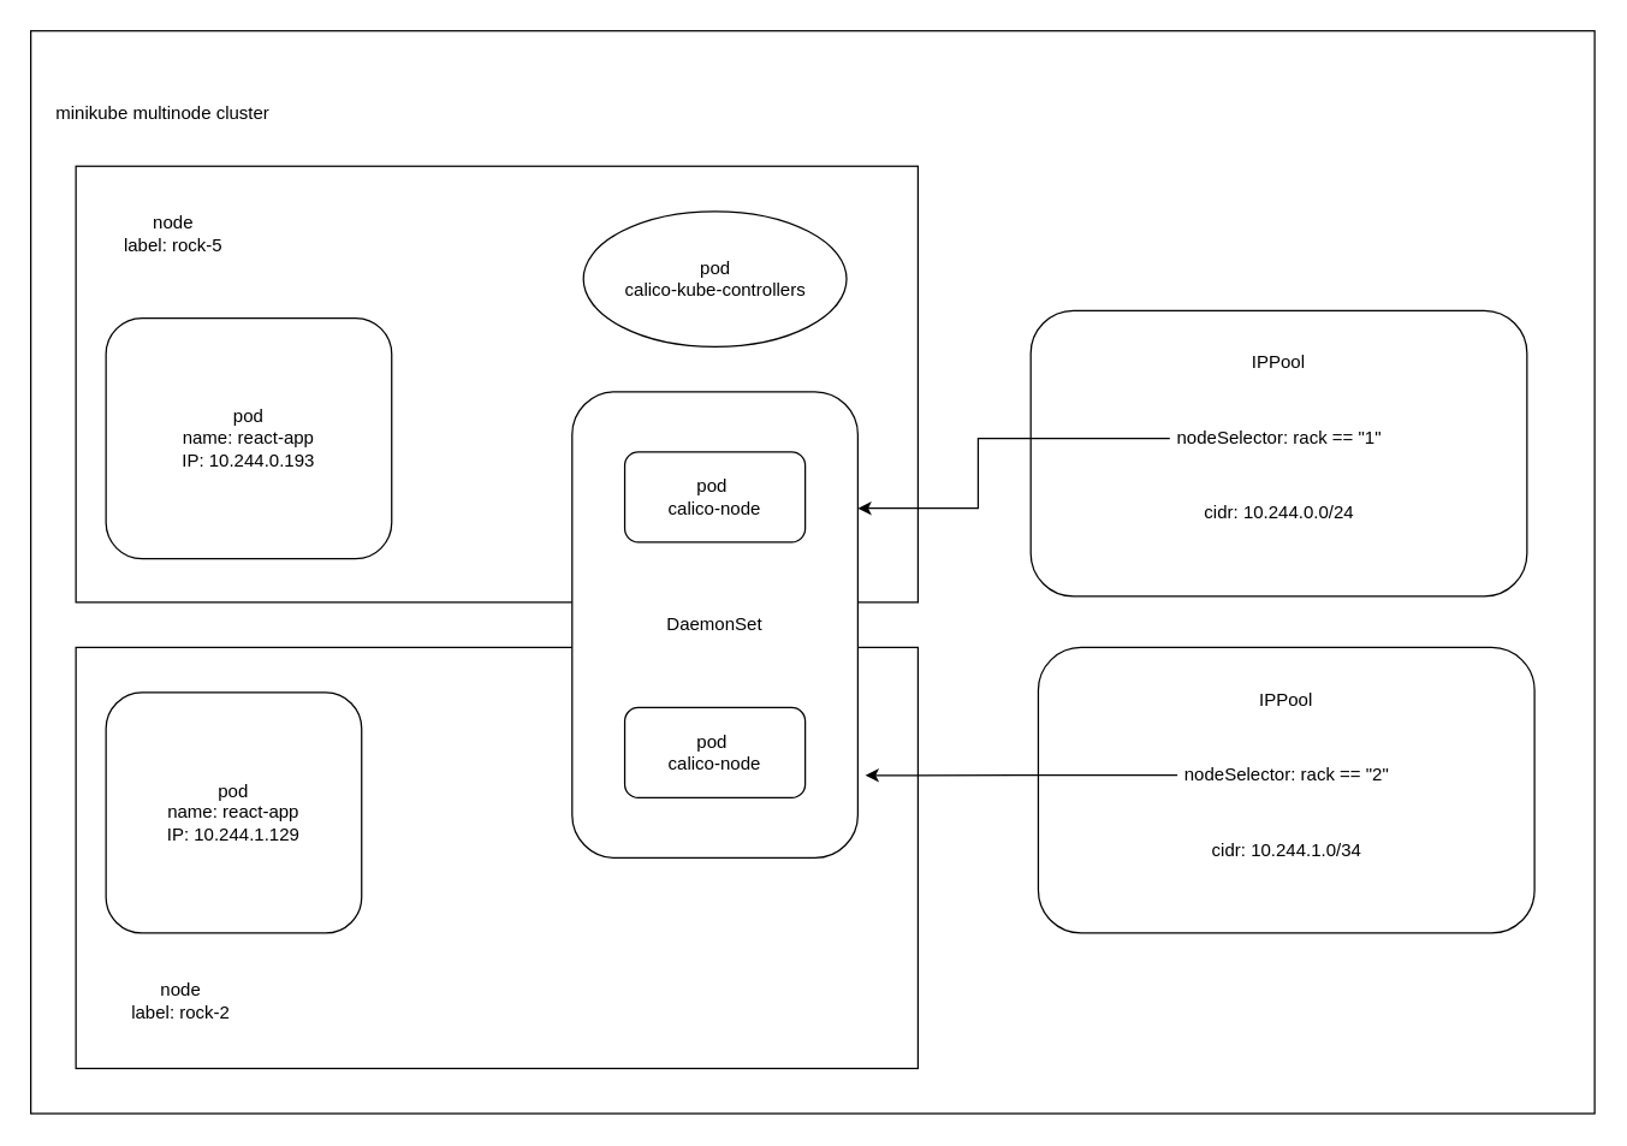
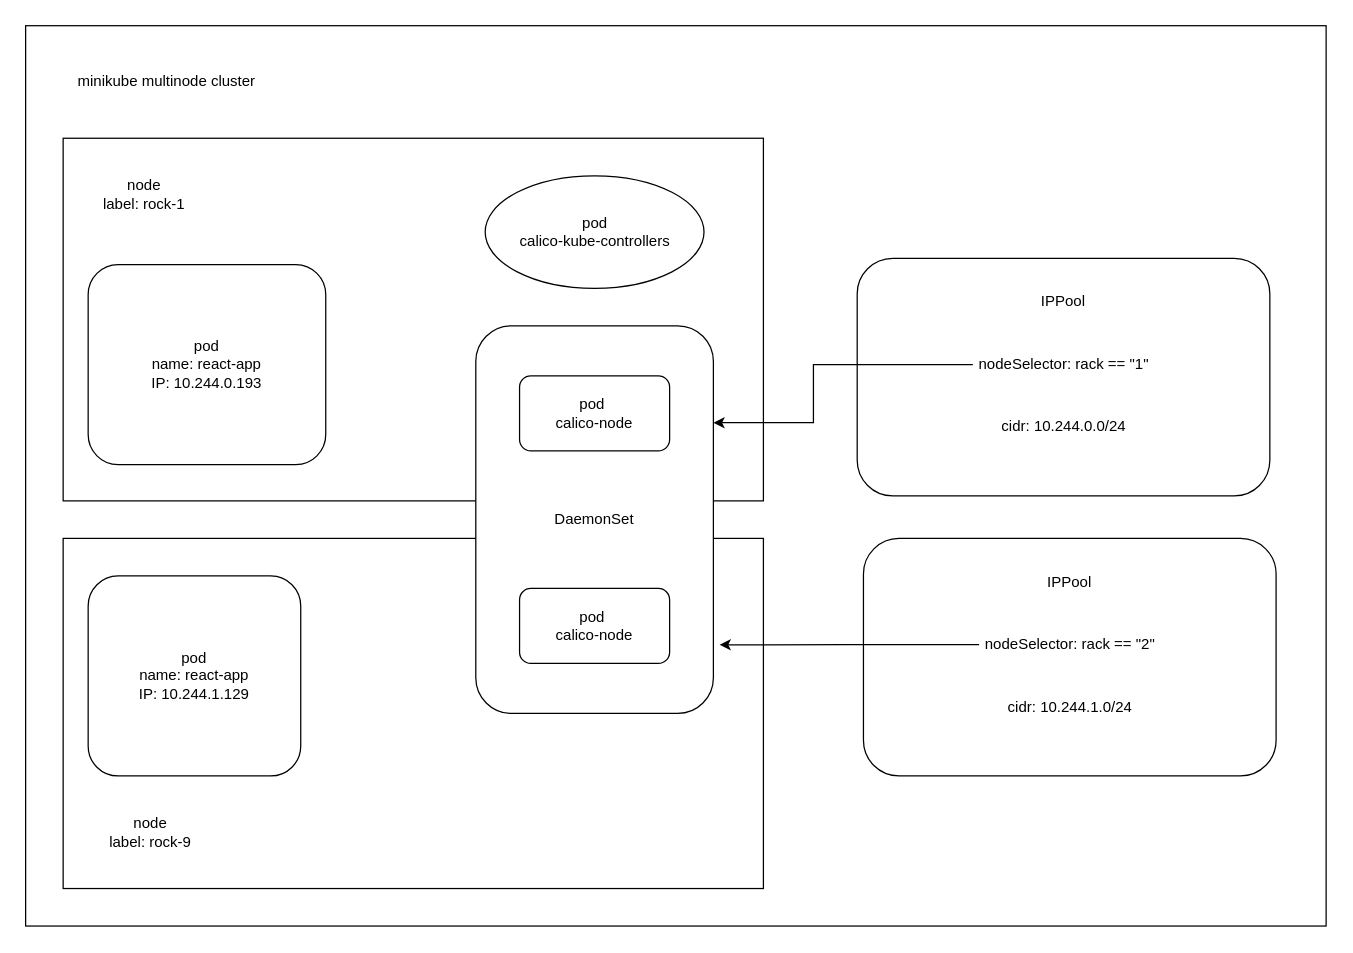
  <mxCell id="0" />
  <mxCell id="1" parent="0" />
  <mxCell id="2" value="" style="rounded=0;whiteSpace=wrap;html=1;" vertex="1" parent="1"><mxGeometry x="20" y="20" width="1040" height="720" as="geometry" /></mxCell>
  <mxCell id="3" value="" style="rounded=0;whiteSpace=wrap;html=1;" vertex="1" parent="1"><mxGeometry x="50" y="110" width="560" height="290" as="geometry" /></mxCell>
  <mxCell id="4" value="" style="rounded=0;whiteSpace=wrap;html=1;" vertex="1" parent="1"><mxGeometry x="50" y="430" width="560" height="280" as="geometry" /></mxCell>
- <mxCell id="5" value="node&lt;br&gt;label: rock-5" style="text;html=1;strokeColor=none;fillColor=none;align=center;verticalAlign=middle;whiteSpace=wrap;rounded=0;" vertex="1" parent="1"><mxGeometry x="70" y="140" width="90" height="30" as="geometry" /></mxCell>
- <mxCell id="6" value="node&lt;br&gt;label: rock-2" style="text;html=1;strokeColor=none;fillColor=none;align=center;verticalAlign=middle;whiteSpace=wrap;rounded=0;" vertex="1" parent="1"><mxGeometry x="70" y="650" width="100" height="30" as="geometry" /></mxCell>
- <mxCell id="7" value="minikube multinode cluster" style="text;html=1;strokeColor=none;fillColor=none;align=center;verticalAlign=middle;whiteSpace=wrap;rounded=0;" vertex="1" parent="1"><mxGeometry x="25" y="60" width="166" height="30" as="geometry" /></mxCell>
+ <mxCell id="5" value="node&lt;br&gt;label: rock-1" style="text;html=1;strokeColor=none;fillColor=none;align=center;verticalAlign=middle;whiteSpace=wrap;rounded=0;" vertex="1" parent="1"><mxGeometry x="70" y="140" width="90" height="30" as="geometry" /></mxCell>
+ <mxCell id="6" value="node&lt;br&gt;label: rock-9" style="text;html=1;strokeColor=none;fillColor=none;align=center;verticalAlign=middle;whiteSpace=wrap;rounded=0;" vertex="1" parent="1"><mxGeometry x="70" y="650" width="100" height="30" as="geometry" /></mxCell>
+ <mxCell id="7" value="minikube multinode cluster" style="text;html=1;strokeColor=none;fillColor=none;align=center;verticalAlign=middle;whiteSpace=wrap;rounded=0;" vertex="1" parent="1"><mxGeometry x="50" y="50" width="166" height="30" as="geometry" /></mxCell>
  <mxCell id="8" value="" style="rounded=1;whiteSpace=wrap;html=1;" vertex="1" parent="1"><mxGeometry x="685" y="206" width="330" height="190" as="geometry" /></mxCell>
  <mxCell id="9" value="IPPool" style="text;html=1;strokeColor=none;fillColor=none;align=center;verticalAlign=middle;whiteSpace=wrap;rounded=0;" vertex="1" parent="1"><mxGeometry x="820" y="226" width="60" height="30" as="geometry" /></mxCell>
  <mxCell id="10" value="nodeSelector: rack == &quot;1&quot;" style="text;html=1;strokeColor=none;fillColor=none;align=center;verticalAlign=middle;whiteSpace=wrap;rounded=0;" vertex="1" parent="1"><mxGeometry x="777.5" y="276" width="145" height="30" as="geometry" /></mxCell>
  <mxCell id="11" style="edgeStyle=orthogonalEdgeStyle;rounded=0;orthogonalLoop=1;jettySize=auto;html=1;exitX=0;exitY=0.5;exitDx=0;exitDy=0;entryX=1;entryY=0.25;entryDx=0;entryDy=0;" edge="1" parent="1" source="10" target="18"><mxGeometry relative="1" as="geometry"><Array as="points"><mxPoint x="650" y="291" /><mxPoint x="650" y="338" /></Array></mxGeometry></mxCell>
  <mxCell id="12" value="cidr: 10.244.0.0/24" style="text;html=1;strokeColor=none;fillColor=none;align=center;verticalAlign=middle;whiteSpace=wrap;rounded=0;" vertex="1" parent="1"><mxGeometry x="777.5" y="326" width="145" height="30" as="geometry" /></mxCell>
  <mxCell id="13" value="" style="rounded=1;whiteSpace=wrap;html=1;" vertex="1" parent="1"><mxGeometry x="690" y="430" width="330" height="190" as="geometry" /></mxCell>
  <mxCell id="14" value="IPPool" style="text;html=1;strokeColor=none;fillColor=none;align=center;verticalAlign=middle;whiteSpace=wrap;rounded=0;" vertex="1" parent="1"><mxGeometry x="825" y="450" width="60" height="30" as="geometry" /></mxCell>
  <mxCell id="15" value="nodeSelector: rack == &quot;2&quot;" style="text;html=1;strokeColor=none;fillColor=none;align=center;verticalAlign=middle;whiteSpace=wrap;rounded=0;" vertex="1" parent="1"><mxGeometry x="782.5" y="500" width="145" height="30" as="geometry" /></mxCell>
- <mxCell id="16" value="cidr: 10.244.1.0/34" style="text;html=1;strokeColor=none;fillColor=none;align=center;verticalAlign=middle;whiteSpace=wrap;rounded=0;" vertex="1" parent="1"><mxGeometry x="782.5" y="550" width="145" height="30" as="geometry" /></mxCell>
+ <mxCell id="16" value="cidr: 10.244.1.0/24" style="text;html=1;strokeColor=none;fillColor=none;align=center;verticalAlign=middle;whiteSpace=wrap;rounded=0;" vertex="1" parent="1"><mxGeometry x="782.5" y="550" width="145" height="30" as="geometry" /></mxCell>
  <mxCell id="17" style="edgeStyle=orthogonalEdgeStyle;rounded=0;orthogonalLoop=1;jettySize=auto;html=1;exitX=0;exitY=0.5;exitDx=0;exitDy=0;entryX=1.026;entryY=0.823;entryDx=0;entryDy=0;entryPerimeter=0;" edge="1" parent="1" source="15" target="18"><mxGeometry relative="1" as="geometry" /></mxCell>
  <mxCell id="18" value="" style="rounded=1;whiteSpace=wrap;html=1;" vertex="1" parent="1"><mxGeometry x="380" y="260" width="190" height="310" as="geometry" /></mxCell>
  <mxCell id="19" value="DaemonSet" style="text;html=1;strokeColor=none;fillColor=none;align=center;verticalAlign=middle;whiteSpace=wrap;rounded=0;" vertex="1" parent="1"><mxGeometry x="445" y="400" width="60" height="30" as="geometry" /></mxCell>
  <mxCell id="20" value="pod&amp;nbsp;&lt;br&gt;calico-node" style="rounded=1;whiteSpace=wrap;html=1;" vertex="1" parent="1"><mxGeometry x="415" y="300" width="120" height="60" as="geometry" /></mxCell>
  <mxCell id="21" value="pod&amp;nbsp;&lt;br&gt;calico-node" style="rounded=1;whiteSpace=wrap;html=1;" vertex="1" parent="1"><mxGeometry x="415" y="470" width="120" height="60" as="geometry" /></mxCell>
  <mxCell id="22" value="pod&lt;br&gt;calico-kube-controllers" style="ellipse;whiteSpace=wrap;html=1;" vertex="1" parent="1"><mxGeometry x="387.5" y="140" width="175" height="90" as="geometry" /></mxCell>
  <mxCell id="23" value="pod&lt;br&gt;name:&amp;nbsp;react-app&lt;br&gt;IP:&amp;nbsp;10.244.1.129" style="rounded=1;whiteSpace=wrap;html=1;" vertex="1" parent="1"><mxGeometry x="70" y="460" width="170" height="160" as="geometry" /></mxCell>
  <mxCell id="24" value="pod&lt;br&gt;name:&amp;nbsp;react-app&lt;br&gt;IP:&amp;nbsp;10.244.0.193" style="rounded=1;whiteSpace=wrap;html=1;" vertex="1" parent="1"><mxGeometry x="70" y="211" width="190" height="160" as="geometry" /></mxCell>
